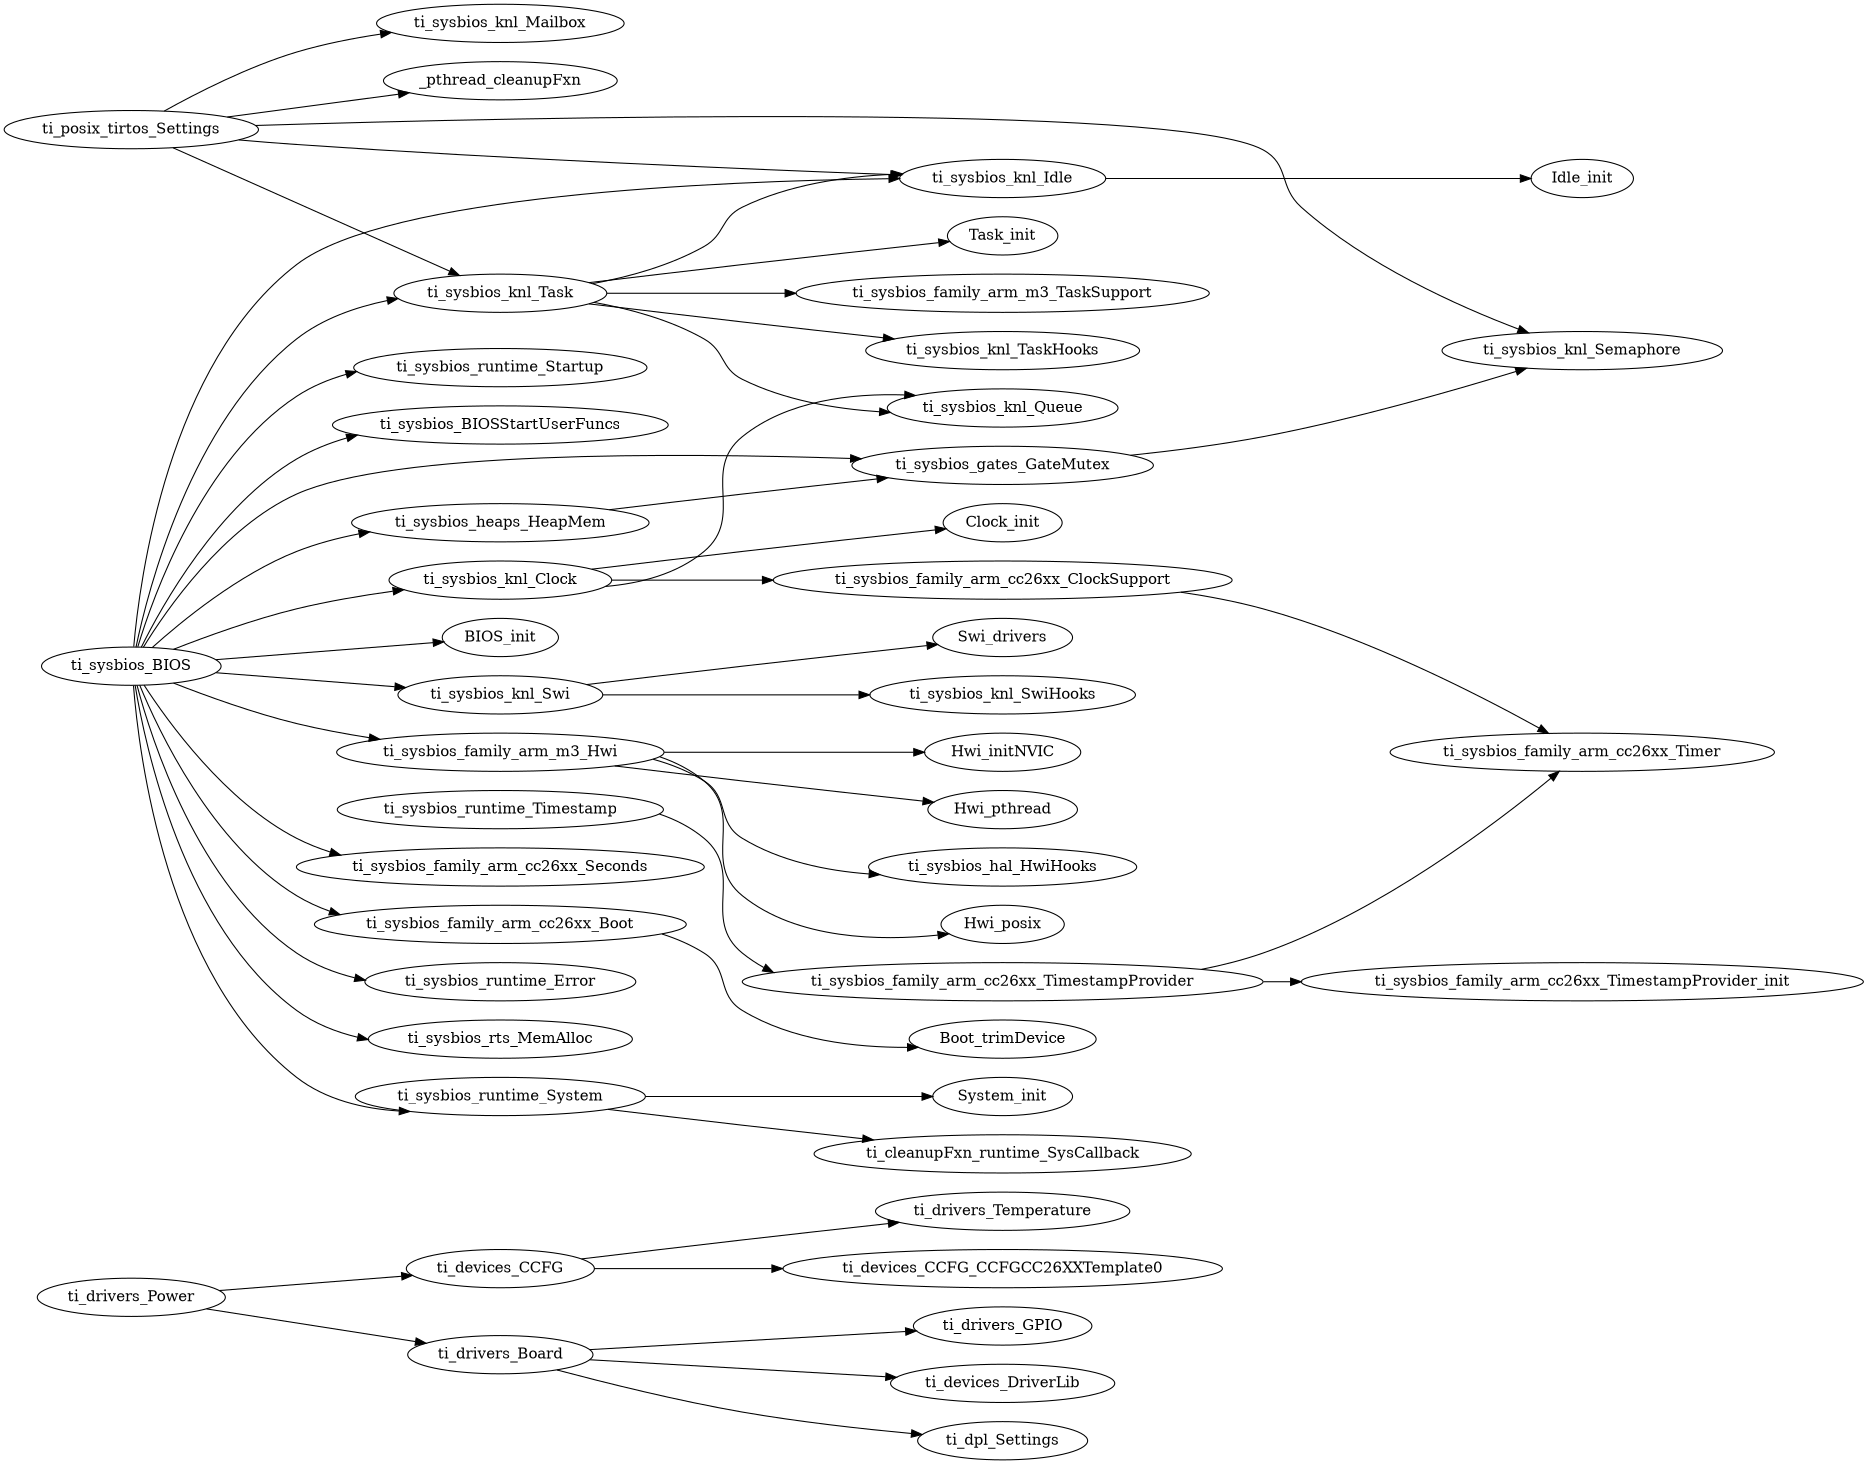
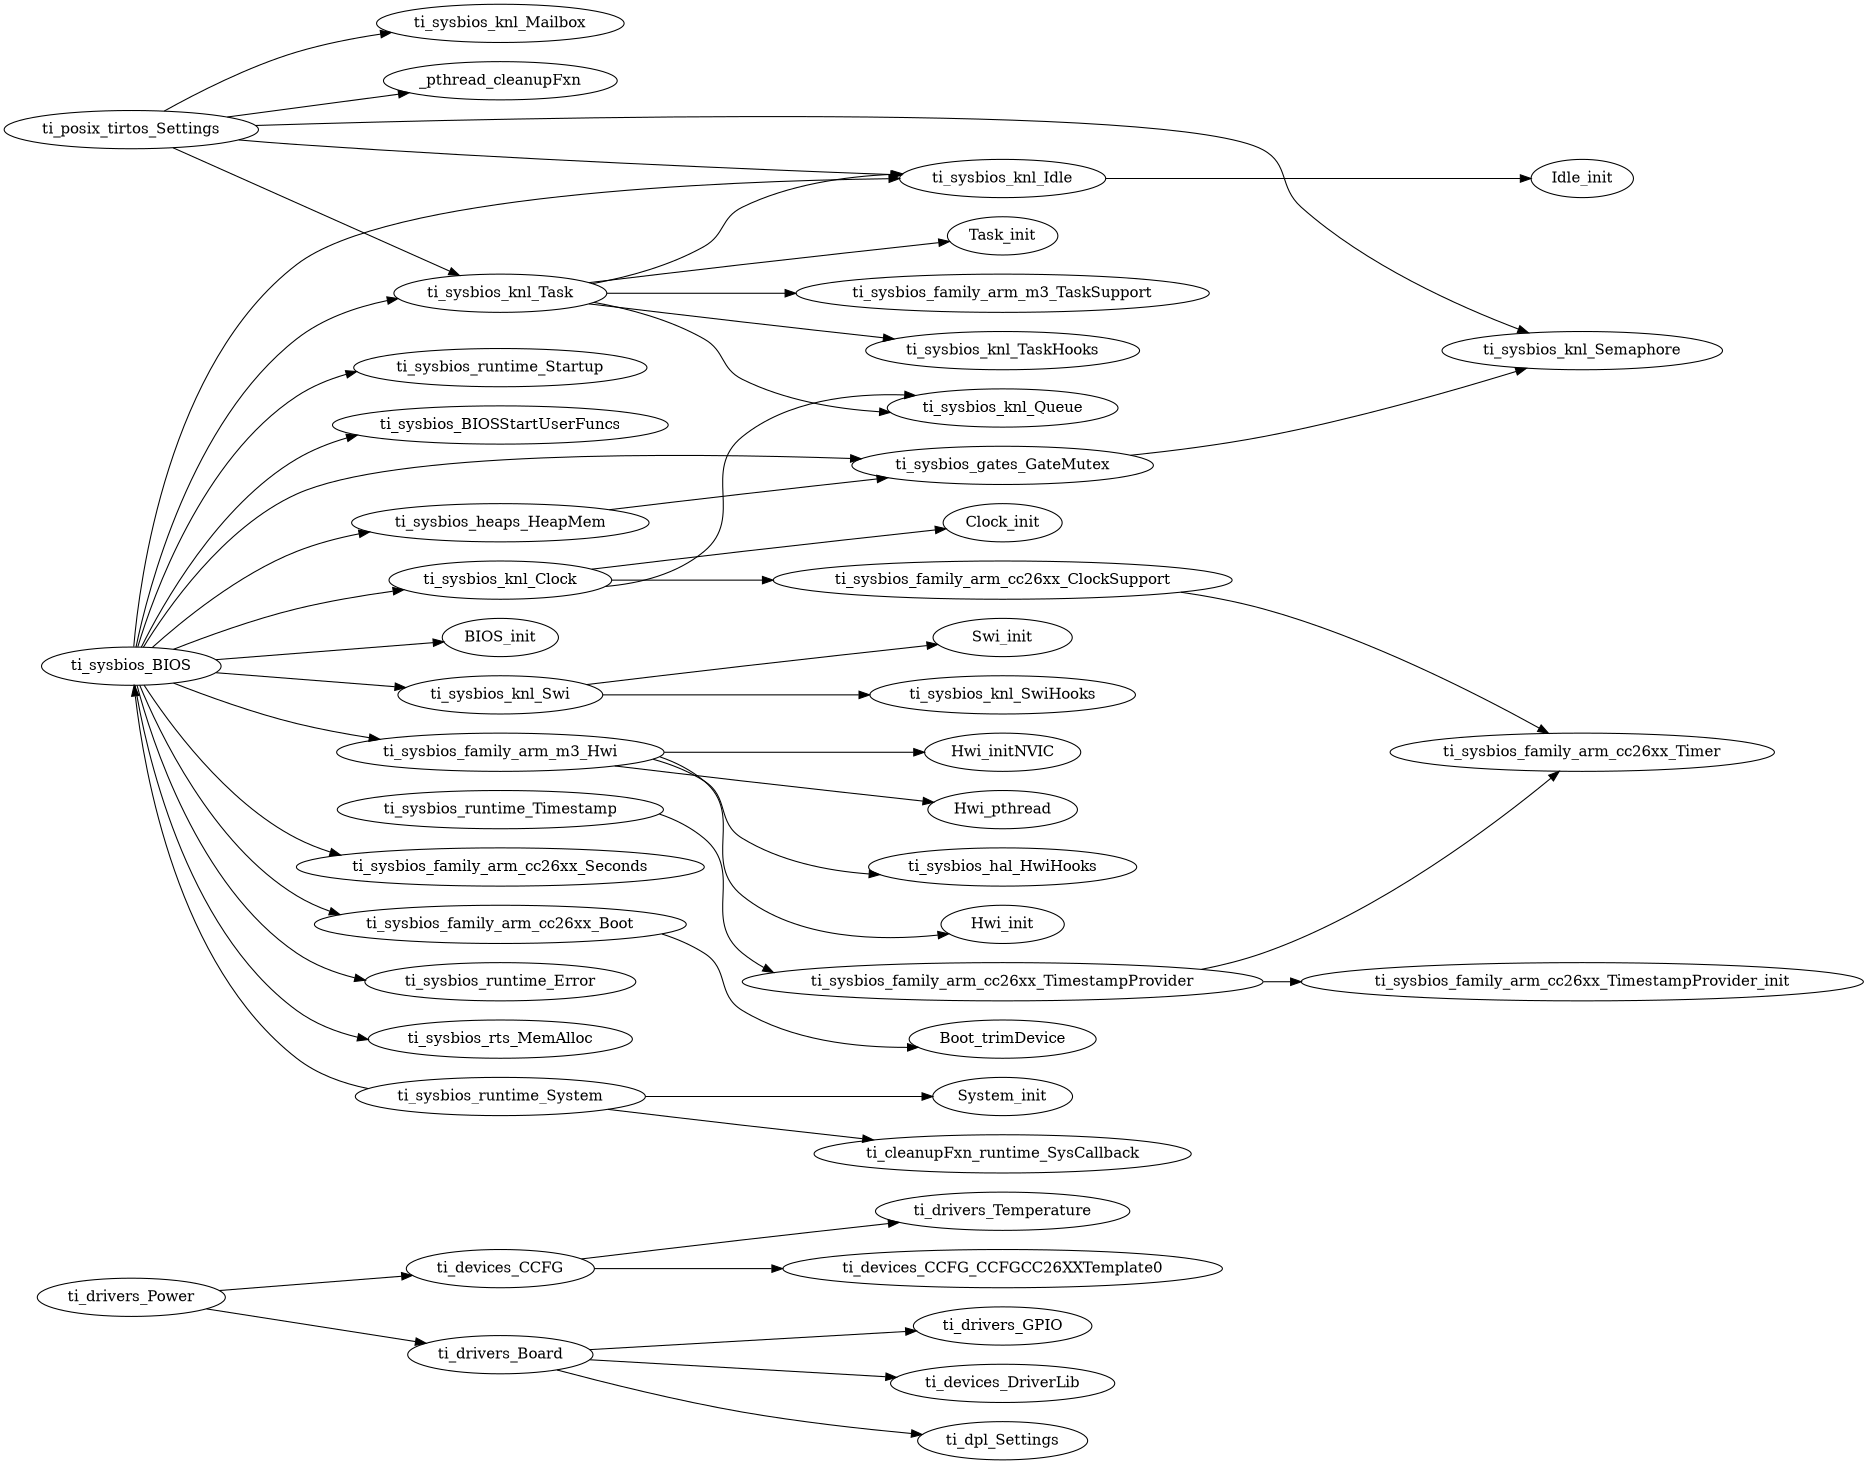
  digraph {
    rankdir=LR
    ti_devices_CCFG
    ti_drivers_Temperature
    ti_devices_CCFG_CCFGCC26XXTemplate0
    ti_drivers_Board
    ti_drivers_GPIO
    ti_devices_DriverLib
    ti_dpl_Settings
    ti_drivers_Power
    ti_posix_tirtos_Settings
    ti_sysbios_knl_Mailbox
    ti_sysbios_knl_Task
    ti_sysbios_knl_Semaphore
    ti_sysbios_knl_Idle
    _pthread_cleanupFxn
    ti_sysbios_knl_Queue
    ti_sysbios_family_arm_m3_TaskSupport
    ti_sysbios_knl_TaskHooks
    Task_init
    Idle_init
    ti_sysbios_BIOS
    ti_sysbios_runtime_Error
    ti_sysbios_rts_MemAlloc
    ti_sysbios_runtime_System
    ti_sysbios_runtime_Startup
    ti_sysbios_BIOSStartUserFuncs
    ti_sysbios_knl_Clock
    ti_sysbios_knl_Swi
    ti_sysbios_heaps_HeapMem
    ti_sysbios_gates_GateMutex
    ti_sysbios_family_arm_cc26xx_Seconds
    ti_sysbios_family_arm_cc26xx_Boot
    ti_sysbios_family_arm_m3_Hwi
    BIOS_init
    n34 [label=ti_cleanupFxn_runtime_SysCallback]
    System_init
    ti_sysbios_family_arm_cc26xx_ClockSupport
    Clock_init
    ti_sysbios_knl_SwiHooks
-   Swi_init [label=Swi_drivers]
+   Swi_init
    Boot_trimDevice
    ti_sysbios_hal_HwiHooks
-   Hwi_init [label=Hwi_posix]
+   Hwi_init
    Hwi_initNVIC
    n44 [label=Hwi_pthread]
    ti_sysbios_family_arm_cc26xx_Timer
    ti_sysbios_family_arm_cc26xx_TimestampProvider
    ti_sysbios_family_arm_cc26xx_TimestampProvider_init
    ti_sysbios_runtime_Timestamp
    ti_devices_CCFG -> ti_drivers_Temperature
    ti_devices_CCFG -> ti_devices_CCFG_CCFGCC26XXTemplate0
    ti_drivers_Board -> ti_drivers_GPIO
    ti_drivers_Board -> ti_devices_DriverLib
    ti_drivers_Board -> ti_dpl_Settings
    ti_drivers_Power -> ti_devices_CCFG
    ti_drivers_Power -> ti_drivers_Board
    ti_posix_tirtos_Settings -> ti_sysbios_knl_Mailbox
    ti_posix_tirtos_Settings -> ti_sysbios_knl_Task
    ti_posix_tirtos_Settings -> ti_sysbios_knl_Semaphore
    ti_posix_tirtos_Settings -> ti_sysbios_knl_Idle
    ti_posix_tirtos_Settings -> _pthread_cleanupFxn
    ti_sysbios_knl_Task -> ti_sysbios_knl_Idle
    ti_sysbios_knl_Task -> ti_sysbios_knl_Queue
    ti_sysbios_knl_Task -> ti_sysbios_family_arm_m3_TaskSupport
    ti_sysbios_knl_Task -> ti_sysbios_knl_TaskHooks
    ti_sysbios_knl_Task -> Task_init
    ti_sysbios_knl_Idle -> Idle_init
    ti_sysbios_BIOS -> ti_sysbios_knl_Task
    ti_sysbios_BIOS -> ti_sysbios_knl_Idle
    ti_sysbios_BIOS -> ti_sysbios_runtime_Error
    ti_sysbios_BIOS -> ti_sysbios_rts_MemAlloc
-   ti_sysbios_BIOS -> ti_sysbios_runtime_System
+   ti_sysbios_runtime_System -> ti_sysbios_BIOS
    ti_sysbios_BIOS -> ti_sysbios_runtime_Startup
    ti_sysbios_BIOS -> ti_sysbios_BIOSStartUserFuncs
    ti_sysbios_BIOS -> ti_sysbios_knl_Clock
    ti_sysbios_BIOS -> ti_sysbios_knl_Swi
    ti_sysbios_BIOS -> ti_sysbios_heaps_HeapMem
    ti_sysbios_BIOS -> ti_sysbios_gates_GateMutex
    ti_sysbios_BIOS -> ti_sysbios_family_arm_cc26xx_Seconds
    ti_sysbios_BIOS -> ti_sysbios_family_arm_cc26xx_Boot
    ti_sysbios_BIOS -> ti_sysbios_family_arm_m3_Hwi
    ti_sysbios_BIOS -> BIOS_init
    ti_sysbios_runtime_System -> n34
    ti_sysbios_runtime_System -> System_init
    ti_sysbios_knl_Clock -> ti_sysbios_knl_Queue
    ti_sysbios_knl_Clock -> ti_sysbios_family_arm_cc26xx_ClockSupport
    ti_sysbios_knl_Clock -> Clock_init
    ti_sysbios_knl_Swi -> ti_sysbios_knl_SwiHooks
    ti_sysbios_knl_Swi -> Swi_init
    ti_sysbios_heaps_HeapMem -> ti_sysbios_gates_GateMutex
    ti_sysbios_gates_GateMutex -> ti_sysbios_knl_Semaphore
    ti_sysbios_family_arm_cc26xx_Boot -> Boot_trimDevice
    ti_sysbios_family_arm_m3_Hwi -> ti_sysbios_hal_HwiHooks
    ti_sysbios_family_arm_m3_Hwi -> Hwi_init
    ti_sysbios_family_arm_m3_Hwi -> Hwi_initNVIC
    ti_sysbios_family_arm_m3_Hwi -> n44
    ti_sysbios_family_arm_cc26xx_ClockSupport -> ti_sysbios_family_arm_cc26xx_Timer
    ti_sysbios_family_arm_cc26xx_TimestampProvider -> ti_sysbios_family_arm_cc26xx_Timer
    ti_sysbios_family_arm_cc26xx_TimestampProvider -> ti_sysbios_family_arm_cc26xx_TimestampProvider_init
    ti_sysbios_runtime_Timestamp -> ti_sysbios_family_arm_cc26xx_TimestampProvider
  }
